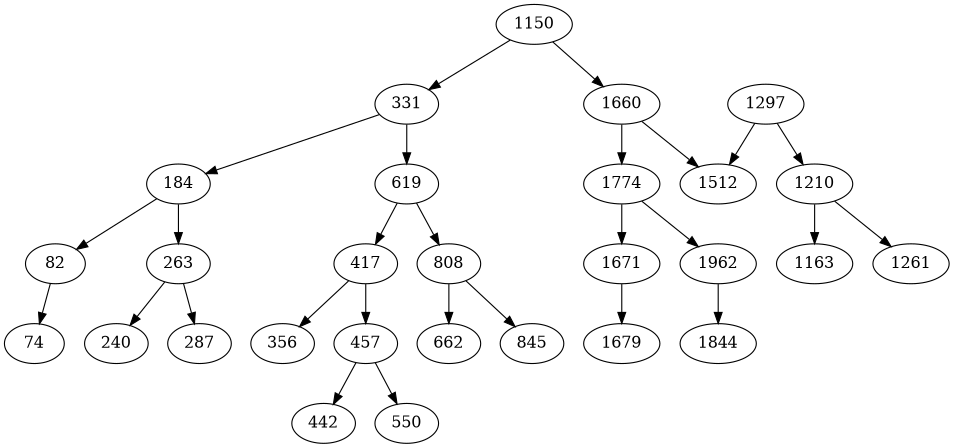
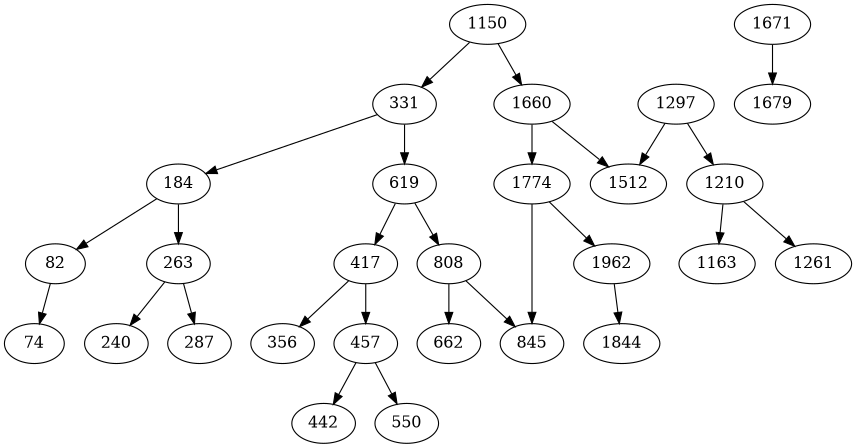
  digraph {
    fontname="DejaVu Serif"
    node [fontname="DejaVu Serif"]
    edge [fontname="DejaVu Serif"]
    1150
    331
    1660
    184
    619
    1774
    1512
    82
    263
    417
    808
    1297
    1210
    1671
    1962
    74
    240
    287
    356
    457
    662
    845
    442
    550
    1163
    1261
    1679
    1844
    1150 -> 331
    1150 -> 1660
    331 -> 184
    331 -> 619
    1660 -> 1774
    1660 -> 1512
    184 -> 82
    184 -> 263
    619 -> 417
    619 -> 808
-   1774 -> 1671
+   1774 -> 845
    1774 -> 1962
    82 -> 74
    263 -> 240
    263 -> 287
    417 -> 356
    417 -> 457
    808 -> 662
    808 -> 845
    1297 -> 1512
    1297 -> 1210
    1210 -> 1163
    1210 -> 1261
    1671 -> 1679
    1962 -> 1844
    457 -> 442
    457 -> 550
  }
